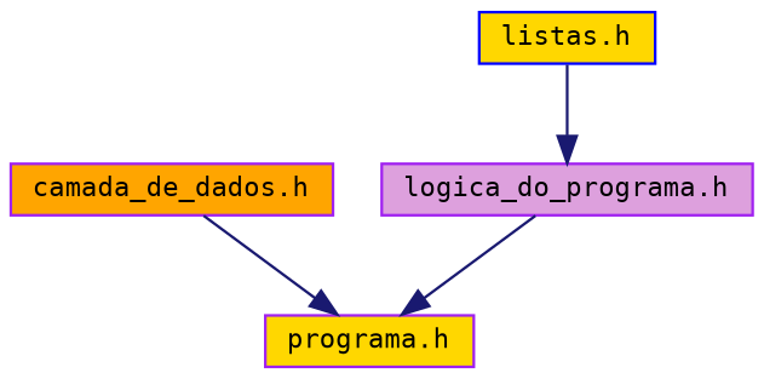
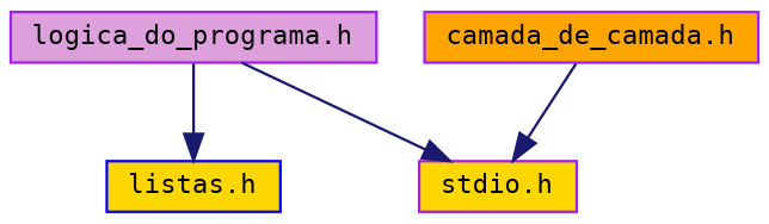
  digraph {
    fontname="DejaVu Sans Mono"
    node [color=purple fillcolor=gold fontname="DejaVu Sans Mono" fontsize=10 shape=record style=filled]
    edge [color=midnightblue fontname="DejaVu Sans Mono" fontsize=10 labelfontname=Helvetica labelfontsize=10 style=solid]
    n1 [fillcolor=plum fontcolor=black height=0.2 label="logica_do_programa.h" width=0.4]
    n2 [color=blue height=0.2 label="listas.h" width=0.4]
-   n3 [height=0.2 label="programa.h" width=0.4]
-   n4 [fillcolor=orange height=0.2 label="camada_de_dados.h" width=0.4]
-   n2 -> n1
+   n3 [height=0.2 label="stdio.h" width=0.4]
+   n4 [fillcolor=orange height=0.2 label="camada_de_camada.h" width=0.4]
+   n1 -> n2
    n1 -> n3
    n4 -> n3
  }
